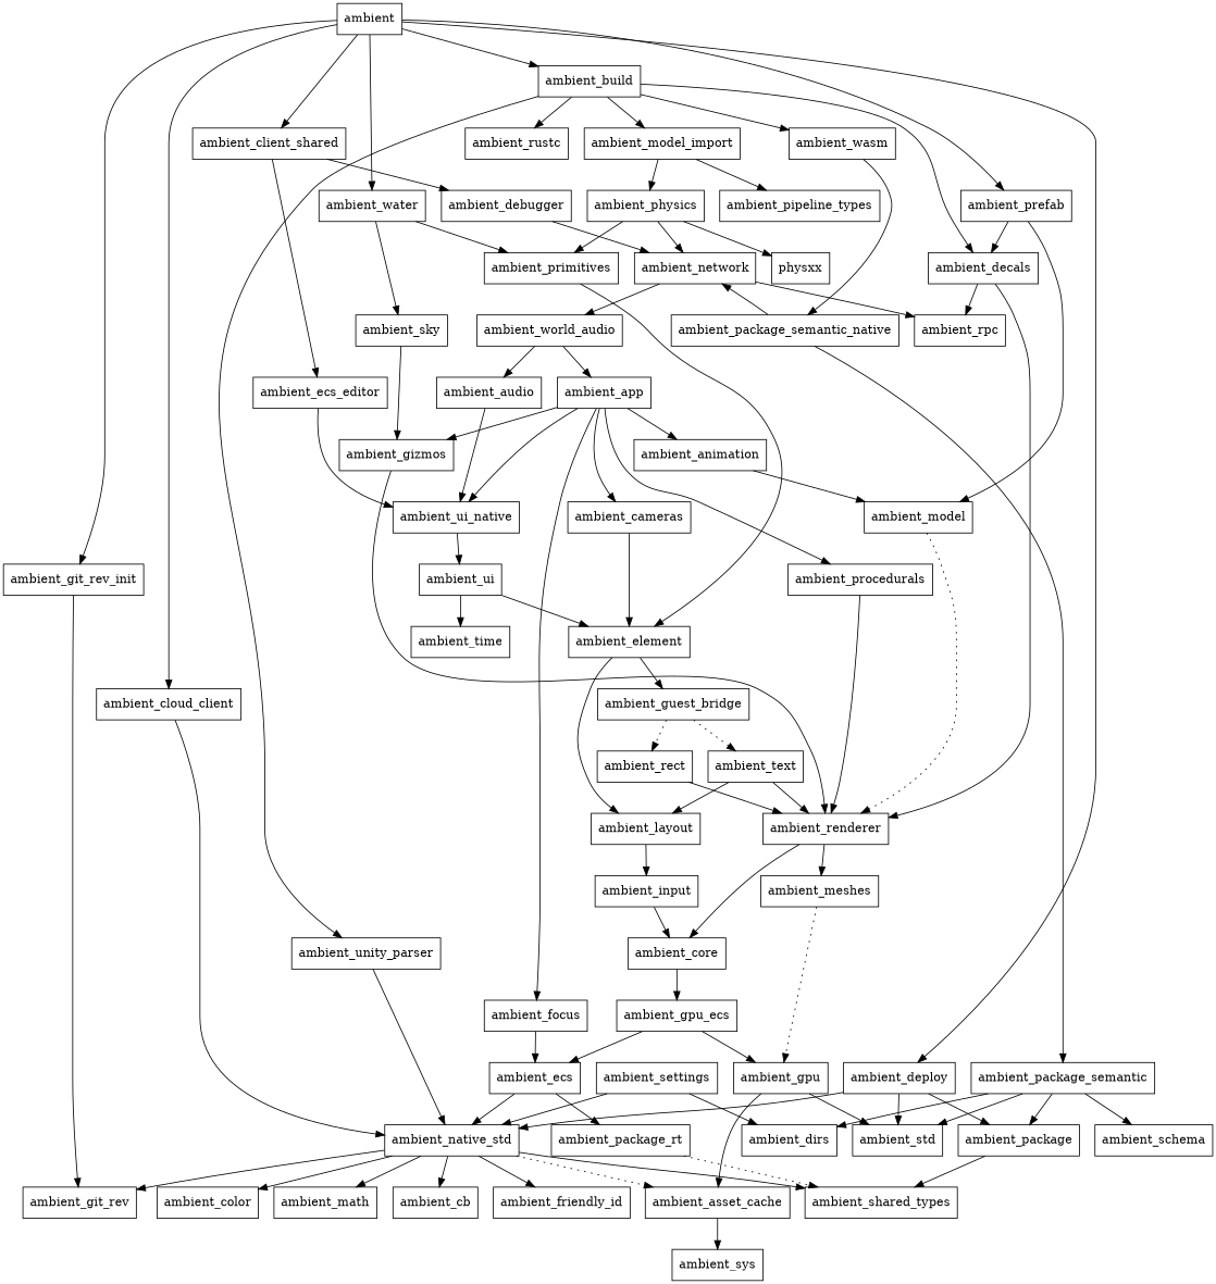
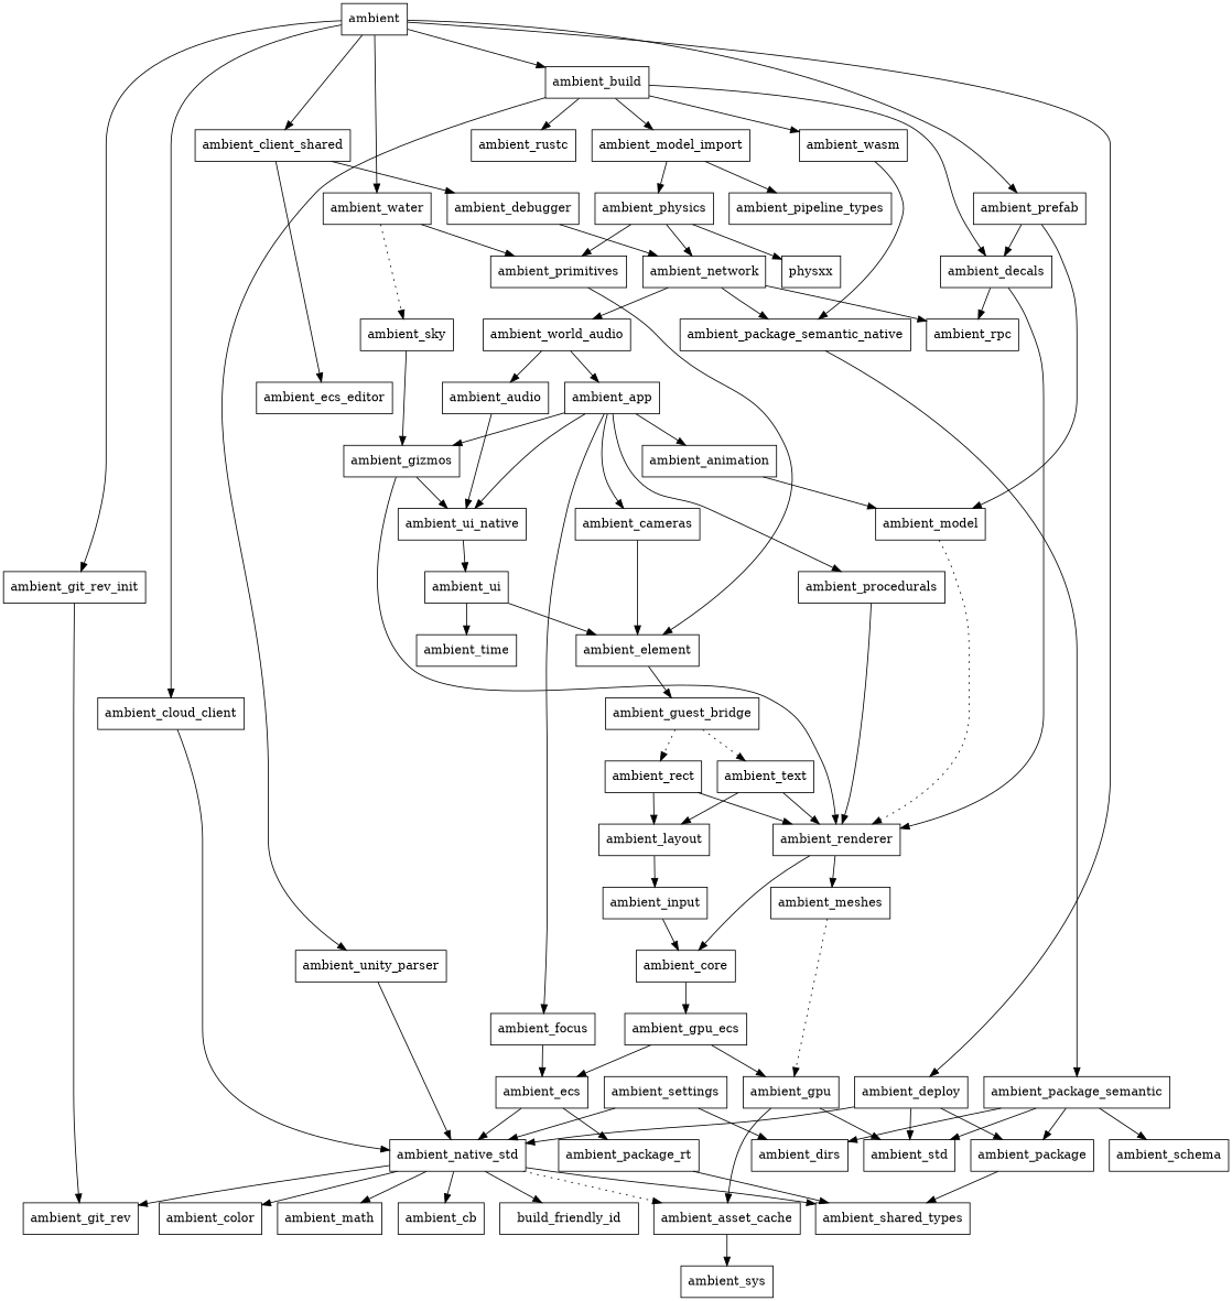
  digraph {
    node [shape=box]
    n1 [label=ambient]
    n2 [label=ambient_build]
    n3 [label=ambient_client_shared]
    n4 [label=ambient_cloud_client]
    n5 [label=ambient_deploy]
    n6 [label=ambient_git_rev_init]
    n7 [label=ambient_prefab]
    n8 [label=ambient_water]
    n9 [label=ambient_decals]
    n10 [label=ambient_model_import]
    n11 [label=ambient_rustc]
    n12 [label=ambient_unity_parser]
    n13 [label=ambient_wasm]
    n14 [label=ambient_debugger]
    n15 [label=ambient_ecs_editor]
    n16 [label=ambient_native_std]
    n17 [label=ambient_package]
    n18 [label=ambient_std]
    n19 [label=ambient_git_rev]
    n20 [label=ambient_model]
    n21 [label=ambient_primitives]
    n22 [label=ambient_sky]
    n23 [label=ambient_animation]
    n24 [label=ambient_renderer]
    n25 [label=ambient_app]
    n26 [label=ambient_cameras]
    n27 [label=ambient_gizmos]
    n28 [label=ambient_ui_native]
    n29 [label=ambient_focus]
    n30 [label=ambient_procedurals]
    n31 [label=ambient_element]
    n32 [label=ambient_ui]
    n33 [label=ambient_ecs]
    n34 [label=ambient_audio]
    n35 [label=ambient_rpc]
    n36 [label=ambient_physics]
    n37 [label=ambient_pipeline_types]
    n38 [label=ambient_package_semantic_native]
    n39 [label=ambient_guest_bridge]
    n40 [label=ambient_network]
    n41 [label=ambient_shared_types]
    n42 [label=ambient_asset_cache]
    n43 [label=ambient_cb]
-   n44 [label=ambient_friendly_id]
+   n44 [label=build_friendly_id]
    n45 [label=ambient_color]
    n46 [label=ambient_math]
    n47 [label=ambient_core]
    n48 [label=ambient_gpu_ecs]
    n49 [label=ambient_gpu]
    n50 [label=ambient_world_audio]
    n51 [label=ambient_meshes]
    n52 [label=ambient_package_rt]
    n53 [label=ambient_rect]
    n54 [label=ambient_text]
    n55 [label=physxx]
    n56 [label=ambient_sys]
    n57 [label=ambient_package_semantic]
    n58 [label=ambient_dirs]
    n59 [label=ambient_schema]
    n60 [label=ambient_settings]
    n61 [label=ambient_time]
    n62 [label=ambient_input]
    n63 [label=ambient_layout]
    n1 -> n2
    n1 -> n3
    n1 -> n4
    n1 -> n5
    n1 -> n6
    n1 -> n7
    n1 -> n8
    n2 -> n9
    n2 -> n10
    n2 -> n11
    n2 -> n12
    n2 -> n13
    n3 -> n14
    n3 -> n15
    n4 -> n16
    n5 -> n16
    n5 -> n17
    n5 -> n18
    n6 -> n19
    n7 -> n9
    n7 -> n20
    n8 -> n21
-   n8 -> n22
+   n8 -> n22 [style=dotted]
    n9 -> n24
    n9 -> n35
    n10 -> n36
    n10 -> n37
    n12 -> n16
    n13 -> n38
    n14 -> n40
-   n15 -> n28
+   n27 -> n28
    n16 -> n19
    n16 -> n41
    n16 -> n42 [style=dotted]
    n16 -> n43
    n16 -> n44
    n16 -> n45
    n16 -> n46
    n17 -> n41
    n20 -> n24 [style=dotted]
    n21 -> n31
    n22 -> n27
    n23 -> n20
    n24 -> n47
    n24 -> n51
    n25 -> n23
    n25 -> n26
    n25 -> n27
    n25 -> n28
    n25 -> n29
    n25 -> n30
    n26 -> n31
    n27 -> n24
    n28 -> n32
    n29 -> n33
    n30 -> n24
    n31 -> n39
    n32 -> n31
    n32 -> n61
    n33 -> n16
    n33 -> n52
    n34 -> n28
    n36 -> n21
    n36 -> n40
    n36 -> n55
-   n38 -> n40
+   n40 -> n38
    n38 -> n57
    n39 -> n53 [style=dotted]
    n39 -> n54 [style=dotted]
    n40 -> n35
    n40 -> n50
    n42 -> n56
    n47 -> n48
    n48 -> n33
    n48 -> n49
    n49 -> n18
    n49 -> n42
    n50 -> n25
    n50 -> n34
    n51 -> n49 [style=dotted]
-   n52 -> n41 [style=dotted]
+   n52 -> n41
    n53 -> n24
-   n31 -> n63
+   n53 -> n63
    n54 -> n24
    n54 -> n63
    n57 -> n17
    n57 -> n18
    n57 -> n58
    n57 -> n59
    n60 -> n16
    n60 -> n58
    n62 -> n47
    n63 -> n62
  }
